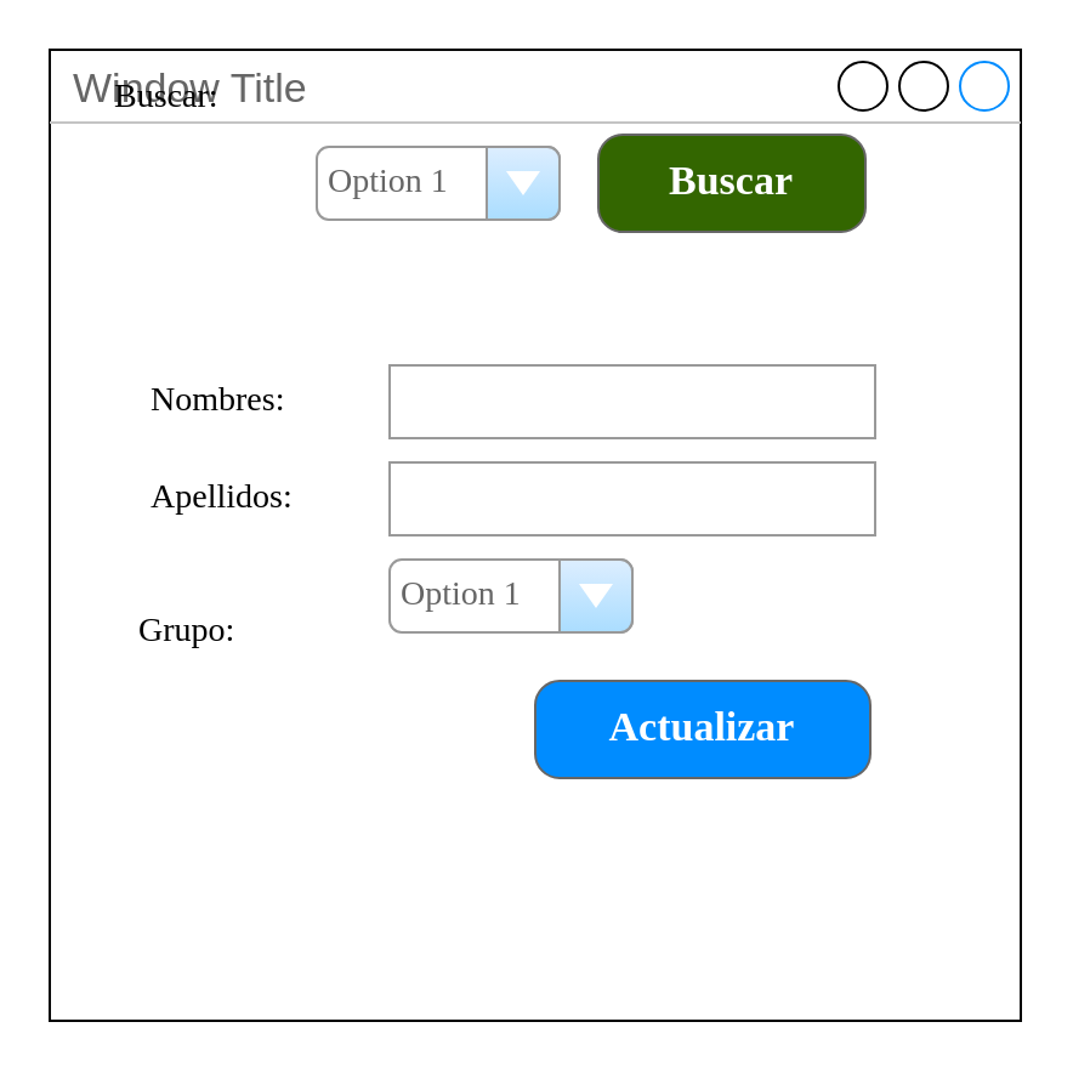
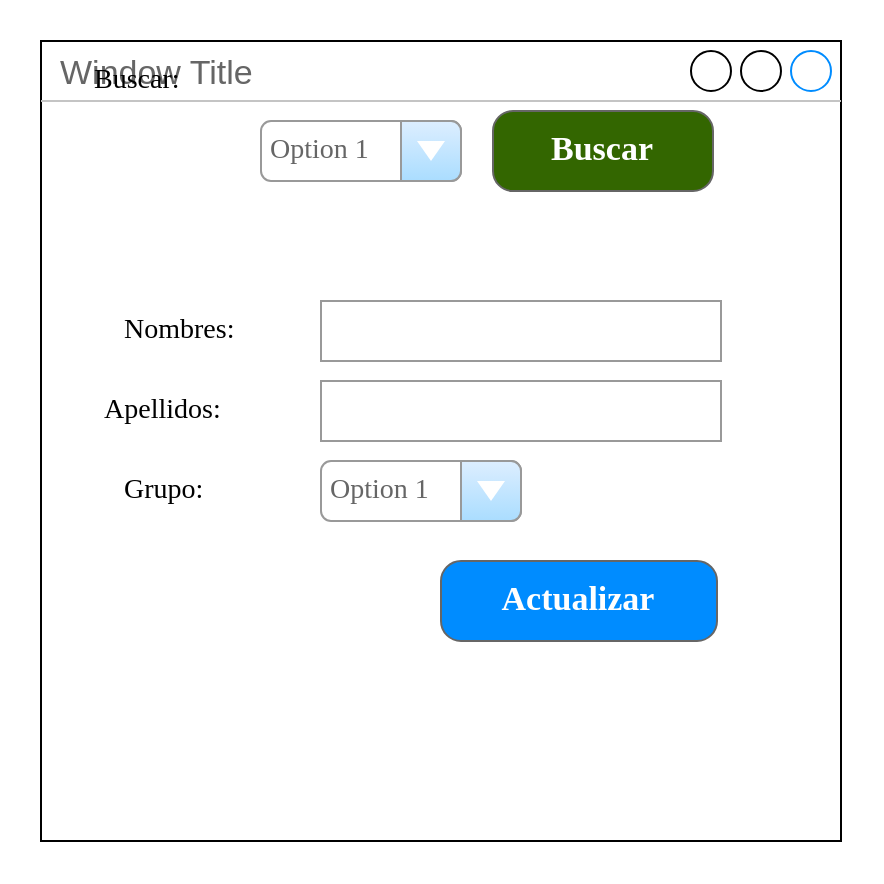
  <mxCell id="0" />
  <mxCell id="1" parent="0" />
  <mxCell id="2" value="Window Title" style="strokeWidth=1;shadow=0;dashed=0;align=center;html=1;shape=mxgraph.mockup.containers.window;align=left;verticalAlign=top;spacingLeft=8;strokeColor2=#008cff;strokeColor3=#c4c4c4;fontColor=#666666;mainText=;fontSize=17;labelBackgroundColor=none;" parent="1" vertex="1"><mxGeometry y="20" width="400" height="400" as="geometry" x="20" /></mxCell>
  <mxCell id="3" value="Nombres:" style="text;html=1;strokeColor=none;fillColor=none;align=left;verticalAlign=middle;whiteSpace=wrap;rounded=0;fontFamily=Tahoma;fontSize=14;" parent="1" vertex="1"><mxGeometry x="60" y="150" width="80" height="30" as="geometry" /></mxCell>
- <mxCell id="4" value="Apellidos:" style="text;html=1;strokeColor=none;fillColor=none;align=left;verticalAlign=middle;whiteSpace=wrap;rounded=0;fontFamily=Tahoma;fontSize=14;" parent="1" vertex="1"><mxGeometry x="60" y="190" width="80" height="30" as="geometry" /></mxCell>
- <mxCell id="5" value="Grupo:" style="text;html=1;strokeColor=none;fillColor=none;align=left;verticalAlign=middle;whiteSpace=wrap;rounded=0;fontFamily=Tahoma;fontSize=14;" parent="1" vertex="1"><mxGeometry x="55" y="245" width="80" height="30" as="geometry" /></mxCell>
+ <mxCell id="4" value="Apellidos:" style="text;html=1;strokeColor=none;fillColor=none;align=left;verticalAlign=middle;whiteSpace=wrap;rounded=0;fontFamily=Tahoma;fontSize=14;" parent="1" vertex="1"><mxGeometry x="50" y="190" width="80" height="30" as="geometry" /></mxCell>
+ <mxCell id="5" value="Grupo:" style="text;html=1;strokeColor=none;fillColor=none;align=left;verticalAlign=middle;whiteSpace=wrap;rounded=0;fontFamily=Tahoma;fontSize=14;" parent="1" vertex="1"><mxGeometry x="60" y="230" width="80" height="30" as="geometry" /></mxCell>
  <mxCell id="6" value="Option 1" style="strokeWidth=1;shadow=0;dashed=0;align=center;html=1;shape=mxgraph.mockup.forms.comboBox;strokeColor=#999999;fillColor=#ddeeff;align=left;fillColor2=#aaddff;mainText=;fontColor=#666666;fontSize=14;spacingLeft=3;fontFamily=Tahoma;" parent="1" vertex="1"><mxGeometry x="160" y="230" width="100" height="30" as="geometry" /></mxCell>
  <mxCell id="7" value="" style="strokeWidth=1;shadow=0;dashed=0;align=center;html=1;shape=mxgraph.mockup.forms.pwField;strokeColor=#999999;mainText=;align=left;fontColor=#666666;fontSize=14;spacingLeft=3;fontFamily=Tahoma;" parent="1" vertex="1"><mxGeometry x="160" y="150" width="200" height="30" as="geometry" /></mxCell>
  <mxCell id="8" value="" style="strokeWidth=1;shadow=0;dashed=0;align=center;html=1;shape=mxgraph.mockup.forms.pwField;strokeColor=#999999;mainText=;align=left;fontColor=#666666;fontSize=14;spacingLeft=3;fontFamily=Tahoma;" parent="1" vertex="1"><mxGeometry x="160" y="190" width="200" height="30" as="geometry" /></mxCell>
  <mxCell id="9" value="Actualizar" style="strokeWidth=1;shadow=0;dashed=0;align=center;html=1;shape=mxgraph.mockup.buttons.button;strokeColor=#666666;fontColor=#ffffff;mainText=;buttonStyle=round;fontSize=17;fontStyle=1;fillColor=#008cff;whiteSpace=wrap;fontFamily=Tahoma;" parent="1" vertex="1"><mxGeometry x="220" y="280" width="138" height="40" as="geometry" /></mxCell>
  <mxCell id="10" value="Buscar:" style="text;html=1;strokeColor=none;fillColor=none;align=left;verticalAlign=middle;whiteSpace=wrap;rounded=0;fontFamily=Tahoma;fontSize=14;" vertex="1" parent="1"><mxGeometry x="45" y="25" width="60" height="30" as="geometry" /></mxCell>
  <mxCell id="11" value="Option 1" style="strokeWidth=1;shadow=0;dashed=0;align=center;html=1;shape=mxgraph.mockup.forms.comboBox;strokeColor=#999999;fillColor=#ddeeff;align=left;fillColor2=#aaddff;mainText=;fontColor=#666666;fontSize=14;spacingLeft=3;fontFamily=Tahoma;" vertex="1" parent="1"><mxGeometry x="130" y="60" width="100" height="30" as="geometry" /></mxCell>
  <mxCell id="12" value="Buscar" style="strokeWidth=1;shadow=0;dashed=0;align=center;html=1;shape=mxgraph.mockup.buttons.button;strokeColor=#666666;fontColor=#ffffff;mainText=;buttonStyle=round;fontSize=17;fontStyle=1;fillColor=#336600;whiteSpace=wrap;fontFamily=Tahoma;" vertex="1" parent="1"><mxGeometry x="246" y="55" width="110" height="40" as="geometry" /></mxCell>
